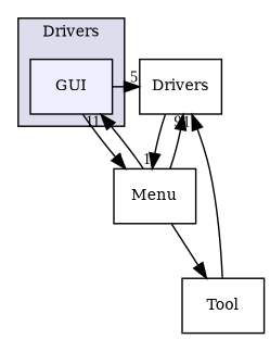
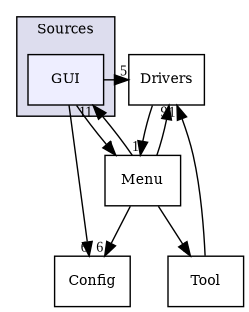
  digraph {
    compound=true
    fontname="DejaVu Serif"
    node [fontname="DejaVu Serif" fontsize=10 shape=box]
    edge [fontname="DejaVu Serif" headlabel=1 labeldistance=1.5 labelfontname=TimesNewRoman labelfontsize=10]
    n1 [fillcolor="#eeeeff" label=GUI pencolor=black style=filled]
    n2 [label=Drivers]
    n3 [label=Menu]
+   n4 [label=Config]
    n5 [label=Tool]
    subgraph cluster_1 {
      bgcolor="#ddddee"
      fontsize=10
-     label=Drivers
+     label=Sources
      pencolor=black
      n1
    }
    n1 -> n2 [headlabel=5]
    n1 -> n3
+   n1 -> n4 [headlabel=6]
    n2 -> n3
    n3 -> n1 [headlabel=11]
    n3 -> n2 [headlabel=9]
+   n3 -> n4 [headlabel=6]
    n3 -> n5
    n5 -> n2
  }
